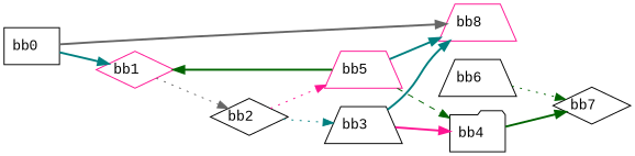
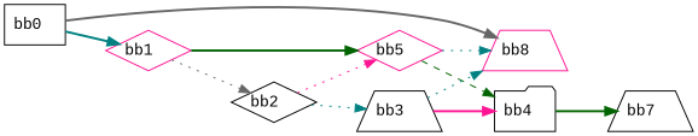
  digraph {
    fontname="Liberation Mono"
    rankdir=LR
    node [color=black fontname="Liberation Mono" shape=diamond]
    edge [color=teal fontname="Liberation Mono" style=bold]
    n1 [label="bb0\l" shape=box]
    n2 [color=deeppink label="bb1\l"]
    n3 [color=deeppink label="bb8\l" shape=trapezium]
    n4 [label="bb2\l"]
-   n5 [color=deeppink label="bb5\l" shape=trapezium]
+   n5 [color=deeppink label="bb5\l"]
    n6 [label="bb3\l" shape=trapezium]
    n7 [label="bb4\l" shape=folder]
-   n8 [label="bb7\l"]
-   n9 [label="bb6\l" shape=trapezium]
+   n8 [label="bb7\l" shape=trapezium]
    n1 -> n2
    n1 -> n3 [color=gray40]
    n2 -> n4 [color=gray40 style=dotted]
-   n5 -> n2 [color=darkgreen]
+   n2 -> n5 [color=darkgreen]
    n4 -> n5 [color=deeppink style=dotted]
    n4 -> n6 [style=dotted]
-   n5 -> n3
+   n5 -> n3 [style=dotted]
    n5 -> n7 [color=darkgreen style=dashed]
-   n6 -> n3
+   n6 -> n3 [style=dotted]
    n6 -> n7 [color=deeppink]
    n7 -> n8 [color=darkgreen]
-   n9 -> n8 [color=darkgreen style=dotted]
  }
